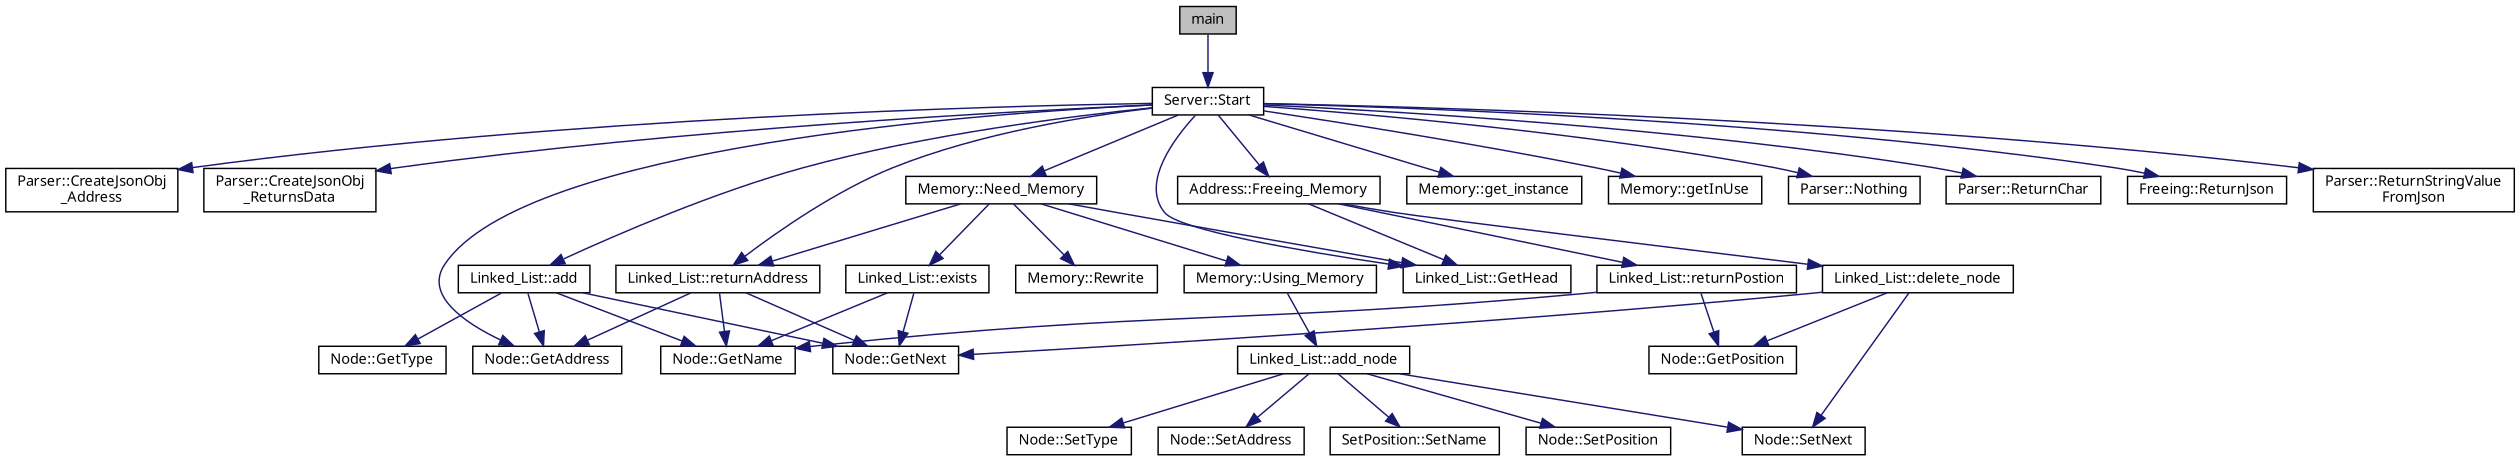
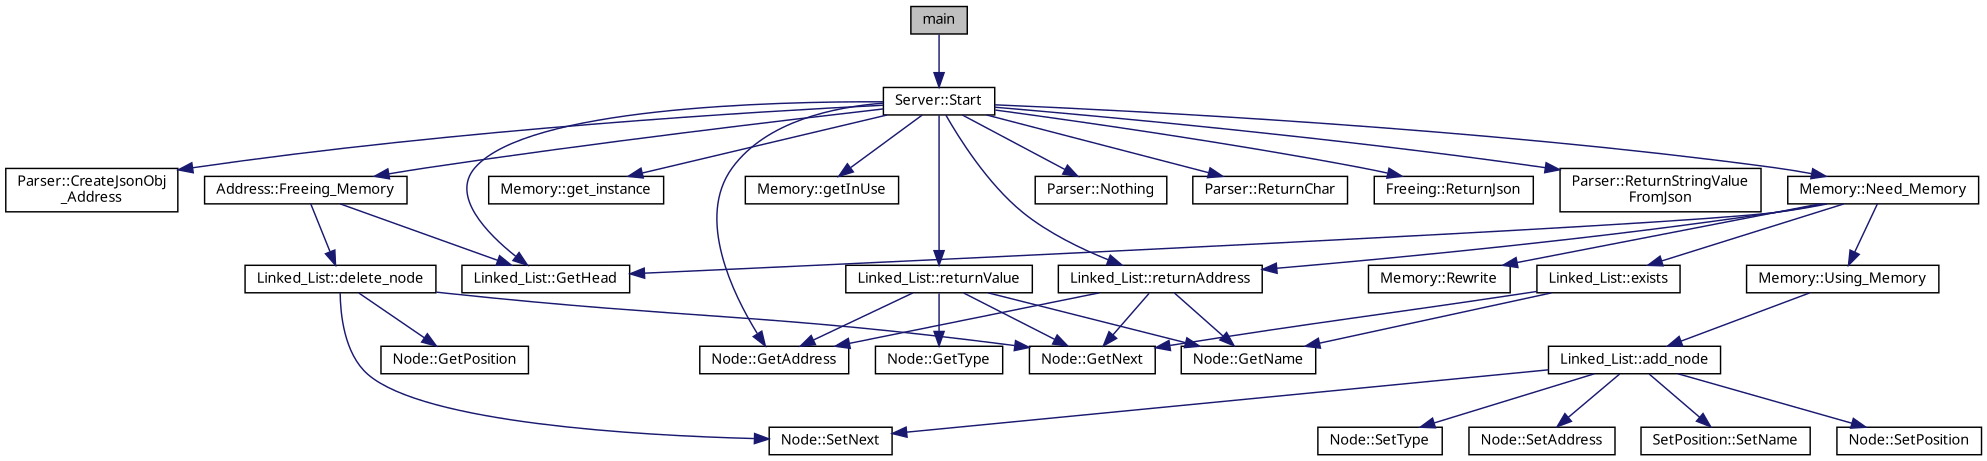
  digraph {
    fontname="Noto Sans"
    rankdir=TB
    node [color=black fillcolor=white fontname="Noto Sans" fontsize=10 shape=record style=filled]
    edge [color=midnightblue fontname="Noto Sans" fontsize=10 labelfontname=Helvetica labelfontsize=10 style=solid]
    n1 [fillcolor=grey75 fontcolor=black height=0.2 label=main width=0.4]
    n2 [height=0.2 label="Server::Start" width=0.4]
    n3 [height=0.2 label="Parser::CreateJsonObj\l_Address" width=0.4]
-   n4 [height=0.2 label="Parser::CreateJsonObj\l_ReturnsData" width=0.4]
    n5 [height=0.2 label="Address::Freeing_Memory" width=0.4]
    n6 [height=0.2 label="Linked_List::GetHead" width=0.4]
    n7 [height=0.2 label="Memory::get_instance" width=0.4]
    n8 [height=0.2 label="Node::GetAddress" width=0.4]
    n9 [height=0.2 label="Memory::getInUse" width=0.4]
    n10 [height=0.2 label="Memory::Need_Memory" width=0.4]
    n11 [height=0.2 label="Linked_List::returnAddress" width=0.4]
    n12 [height=0.2 label="Parser::Nothing" width=0.4]
    n13 [height=0.2 label="Parser::ReturnChar" width=0.4]
    n14 [height=0.2 label="Freeing::ReturnJson" width=0.4]
    n15 [height=0.2 label="Parser::ReturnStringValue\lFromJson" width=0.4]
-   n16 [height=0.2 label="Linked_List::add" width=0.4]
+   n16 [height=0.2 label="Linked_List::returnValue" width=0.4]
    n17 [height=0.2 label="Linked_List::delete_node" width=0.4]
-   n18 [height=0.2 label="Linked_List::returnPostion" width=0.4]
    n19 [height=0.2 label="Linked_List::exists" width=0.4]
    n20 [height=0.2 label="Memory::Rewrite" width=0.4]
    n21 [height=0.2 label="Memory::Using_Memory" width=0.4]
    n22 [height=0.2 label="Node::GetNext" width=0.4]
    n23 [height=0.2 label="Node::GetName" width=0.4]
    n24 [height=0.2 label="Node::GetType" width=0.4]
    n25 [height=0.2 label="Node::GetPosition" width=0.4]
    n26 [height=0.2 label="Node::SetNext" width=0.4]
    n27 [height=0.2 label="Linked_List::add_node" width=0.4]
    n28 [height=0.2 label="Node::SetAddress" width=0.4]
    n29 [height=0.2 label="SetPosition::SetName" width=0.4]
    n30 [height=0.2 label="Node::SetPosition" width=0.4]
    n31 [height=0.2 label="Node::SetType" width=0.4]
    n1 -> n2
    n2 -> n3
-   n2 -> n4
    n2 -> n5
    n2 -> n6
    n2 -> n7
    n2 -> n8
    n2 -> n9
    n2 -> n10
    n2 -> n11
    n2 -> n12
    n2 -> n13
    n2 -> n14
    n2 -> n15
    n2 -> n16
    n5 -> n6
    n5 -> n17
-   n5 -> n18
    n10 -> n6
    n10 -> n11
    n10 -> n19
    n10 -> n20
    n10 -> n21
    n11 -> n8
    n11 -> n22
    n11 -> n23
    n16 -> n8
    n16 -> n22
    n16 -> n23
    n16 -> n24
    n17 -> n22
    n17 -> n25
    n17 -> n26
-   n18 -> n23
-   n18 -> n25
    n19 -> n22
    n19 -> n23
    n21 -> n27
    n27 -> n26
    n27 -> n28
    n27 -> n29
    n27 -> n30
    n27 -> n31
  }
